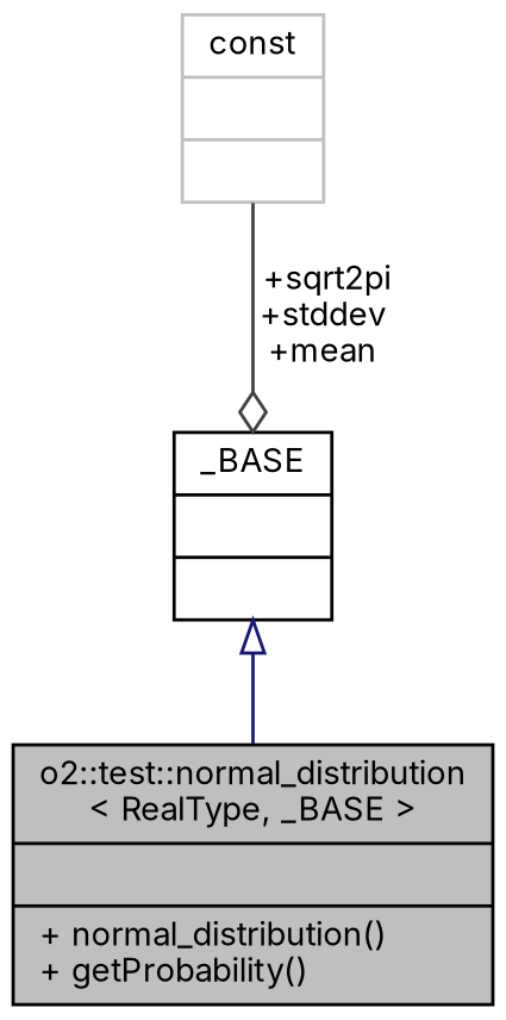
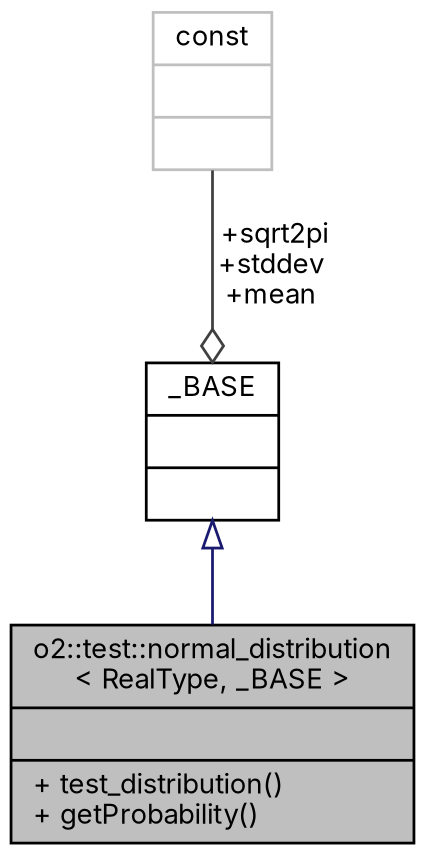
  digraph {
    fontname=Inter
    node [color=black fontname=Inter fontsize=10 shape=record]
    edge [fontname=Inter fontsize=10 labelfontname=Helvetica labelfontsize=10 style=solid]
-   n1 [fillcolor=grey75 fontcolor=black height=0.2 label="{o2::test::normal_distribution\l\< RealType, _BASE \>\n||+ normal_distribution()\l+ getProbability()\l}" style=filled width=0.4]
+   n1 [fillcolor=grey75 fontcolor=black height=0.2 label="{o2::test::normal_distribution\l\< RealType, _BASE \>\n||+ test_distribution()\l+ getProbability()\l}" style=filled width=0.4]
    n2 [height=0.2 label="{_BASE\n||}" width=0.4]
    n3 [color=grey75 height=0.2 label="{const\n||}" width=0.4]
    n2 -> n1 [arrowtail=onormal color=midnightblue dir=back]
    n3 -> n2 [arrowhead=odiamond color=grey25 label=" +sqrt2pi\n+stddev\n+mean"]
  }
